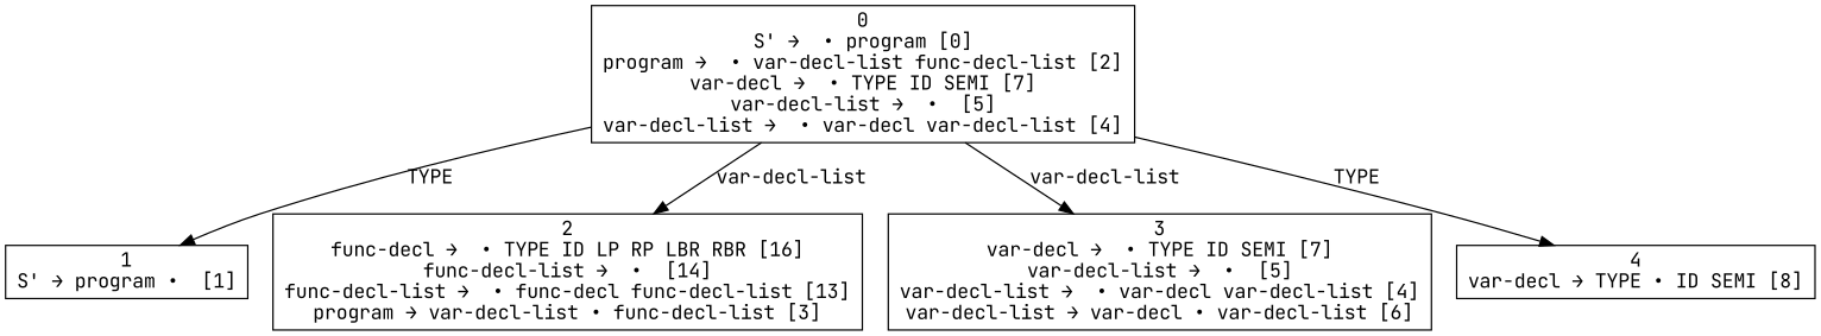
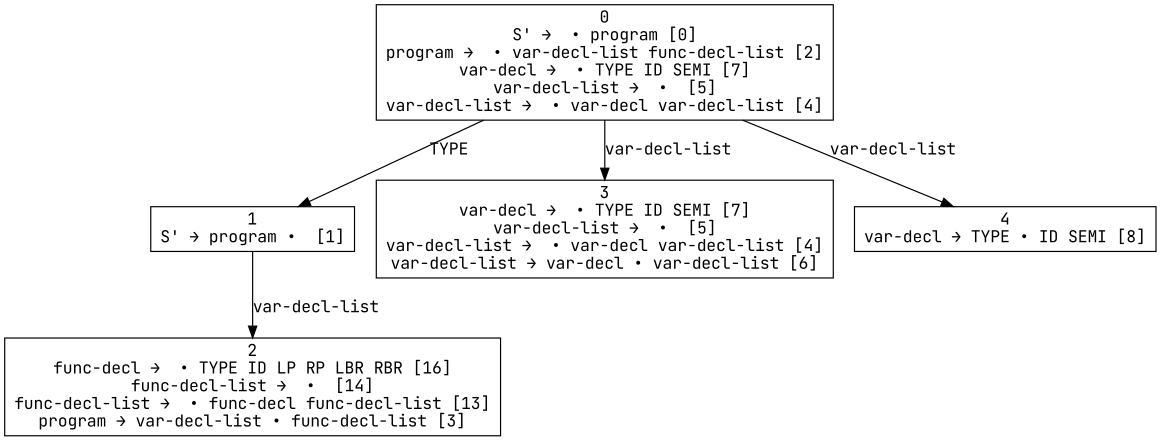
  digraph {
    fontname="JetBrains Mono"
    node [fontname="JetBrains Mono" shape=box]
    edge [fontname="JetBrains Mono"]
    n1 [label=<0<br />S' →  • program [0]<br />program →  • var-decl-list func-decl-list [2]<br />var-decl →  • TYPE ID SEMI [7]<br />var-decl-list →  •  [5]<br />var-decl-list →  • var-decl var-decl-list [4]>]
    n2 [label=<1<br />S' → program •  [1]>]
    n3 [label=<2<br />func-decl →  • TYPE ID LP RP LBR RBR [16]<br />func-decl-list →  •  [14]<br />func-decl-list →  • func-decl func-decl-list [13]<br />program → var-decl-list • func-decl-list [3]>]
    n4 [label=<3<br />var-decl →  • TYPE ID SEMI [7]<br />var-decl-list →  •  [5]<br />var-decl-list →  • var-decl var-decl-list [4]<br />var-decl-list → var-decl • var-decl-list [6]>]
    n5 [label=<4<br />var-decl → TYPE • ID SEMI [8]>]
    n1 -> n2 [label=TYPE]
-   n1 -> n3 [label="var-decl-list"]
+   n2 -> n3 [label="var-decl-list"]
    n1 -> n4 [label="var-decl-list"]
-   n1 -> n5 [label=TYPE]
+   n1 -> n5 [label="var-decl-list"]
  }
